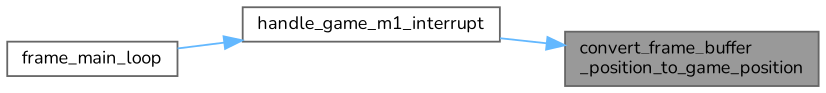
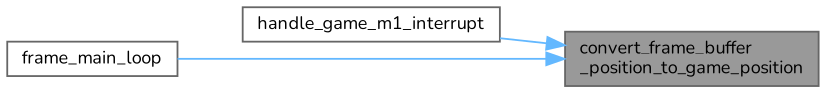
  digraph {
    fontname=Nunito
    rankdir=RL
    node [color=grey40 fillcolor=white fontname=Nunito fontsize=10 shape=box style=filled]
    edge [color=steelblue1 dir=back fontname=Nunito fontsize=10 labelfontname=Helvetica labelfontsize=10 style=solid]
    n1 [color=gray40 fillcolor=grey60 fontcolor=black height=0.2 label="convert_frame_buffer\l_position_to_game_position" width=0.4]
    n2 [height=0.2 label=handle_game_m1_interrupt width=0.4]
    n3 [height=0.2 label=frame_main_loop width=0.4]
    n1 -> n2
-   n2 -> n3
+   n1 -> n3
  }
